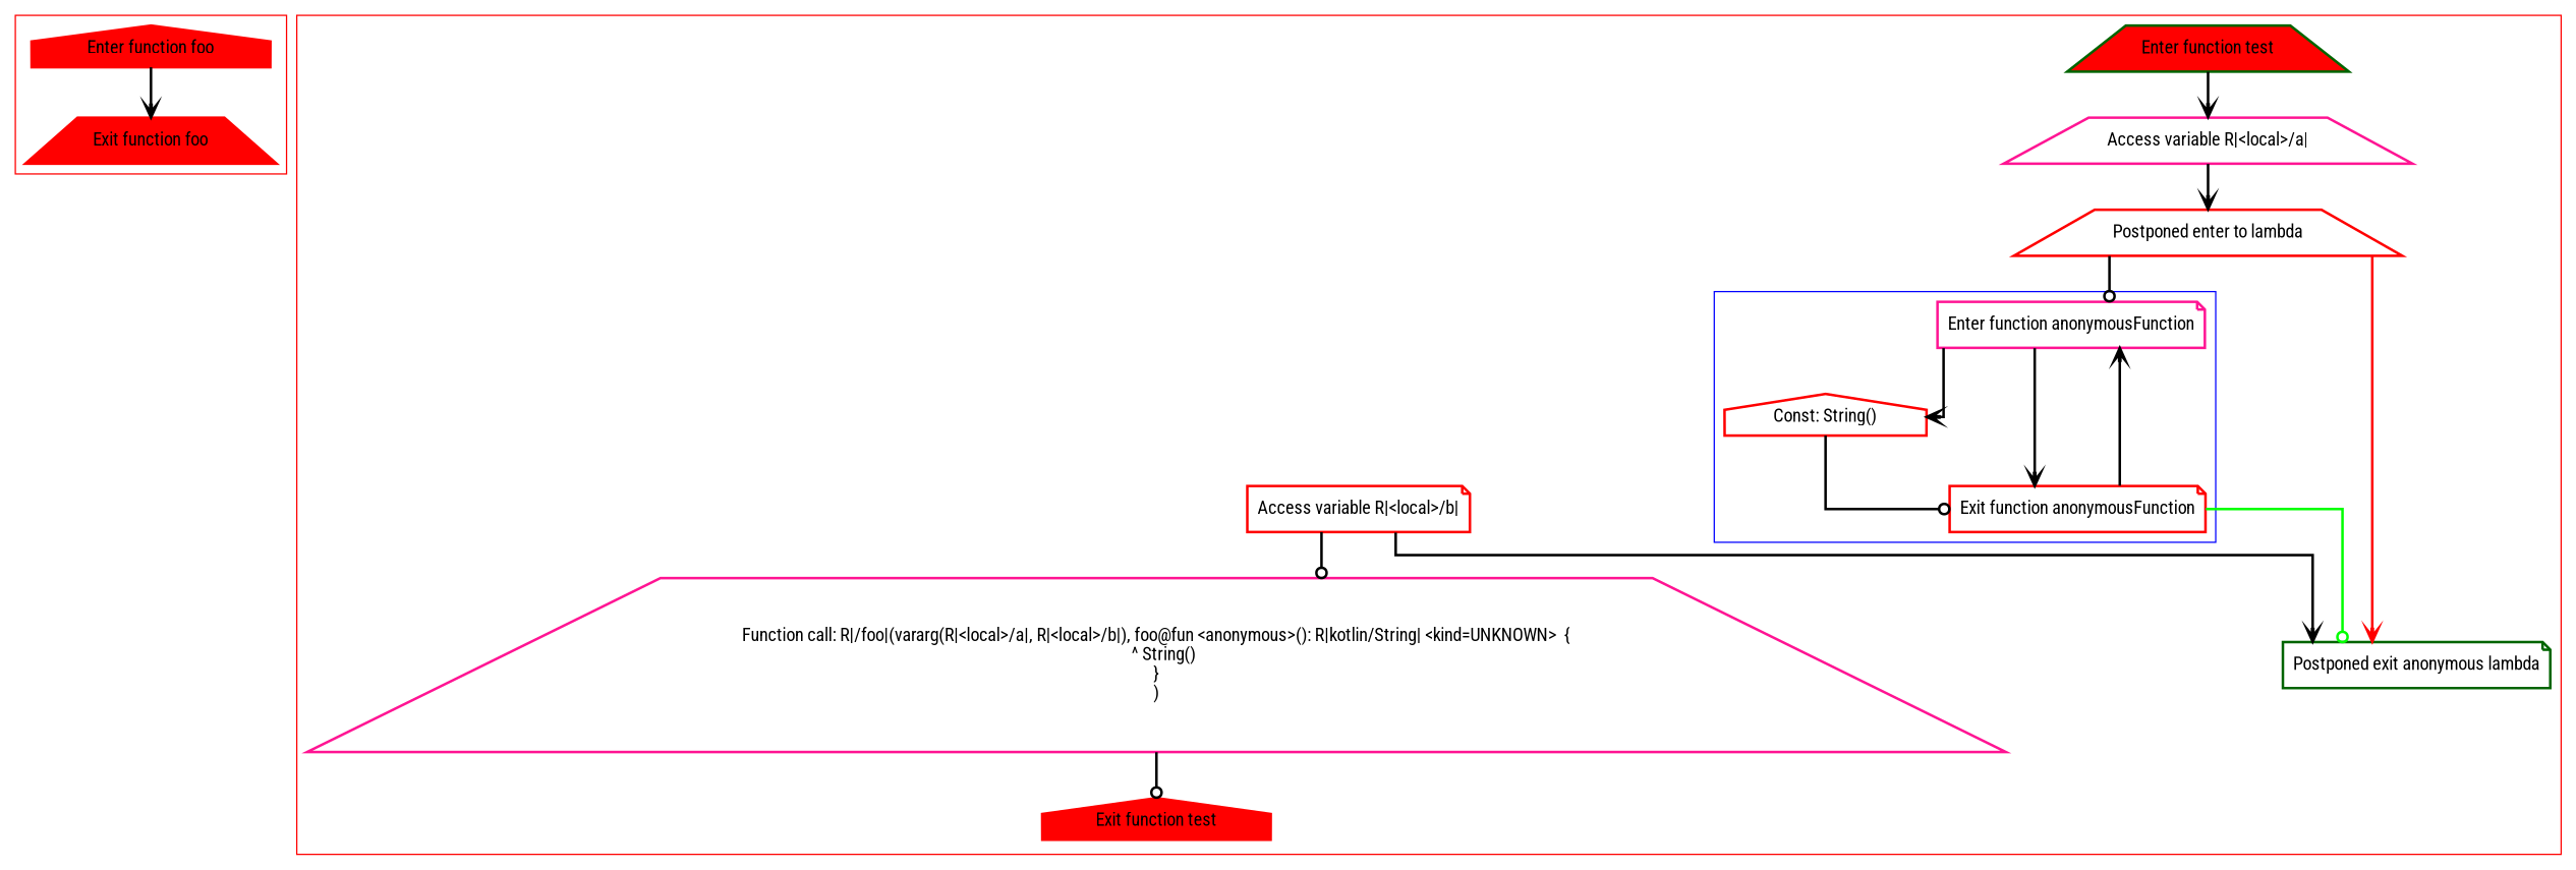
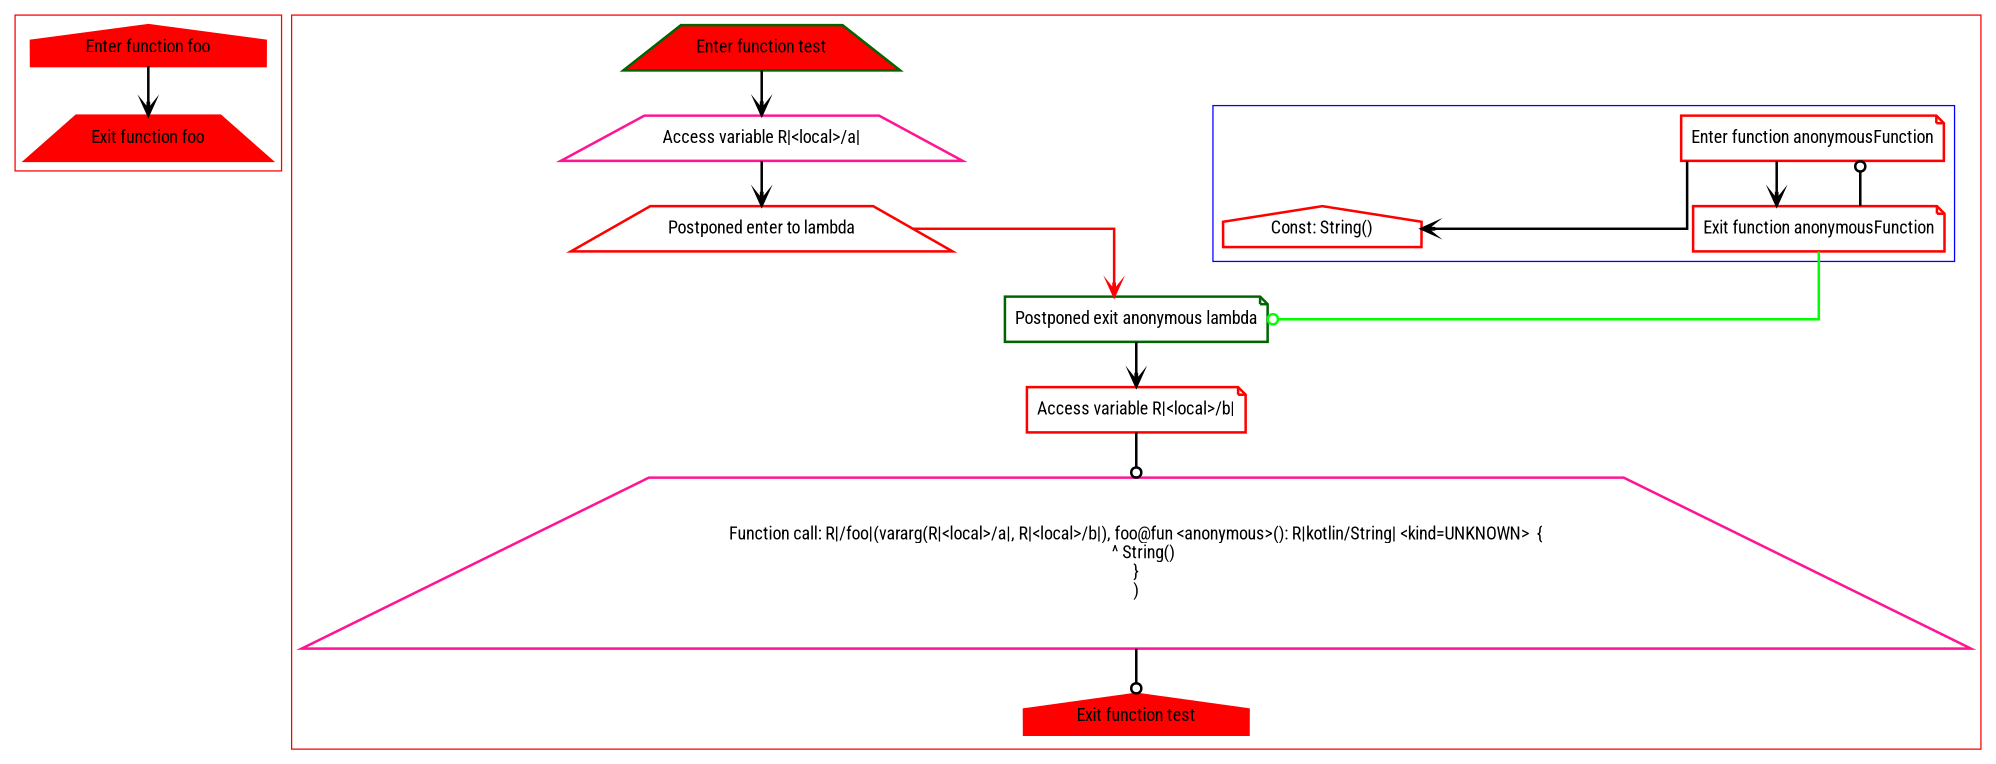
  digraph {
    fontname="Roboto Condensed"
    nodesep=3
    splines=ortho
    node [color=red fontname="Roboto Condensed" penwidth=2 shape=trapezium]
    edge [arrowhead=vee fontname="Roboto Condensed" penwidth=2]
    n1 [fillcolor=red label="Enter function foo" shape=house style=filled]
    n2 [fillcolor=red label="Exit function foo" style=filled]
-   n3 [color=deeppink label="Enter function anonymousFunction" shape=note]
+   n3 [label="Enter function anonymousFunction" shape=note]
    n4 [label="Const: String()" shape=house]
    n5 [label="Exit function anonymousFunction" shape=note]
    n6 [color=darkgreen fillcolor=red label="Enter function test" style=filled]
    n7 [color=deeppink label="Access variable R|<local>/a|"]
    n8 [label="Postponed enter to lambda"]
    n9 [color=darkgreen label="Postponed exit anonymous lambda" shape=note]
    n10 [label="Access variable R|<local>/b|" shape=note]
    n11 [color=deeppink label="Function call: R|/foo|(vararg(R|<local>/a|, R|<local>/b|), foo@fun <anonymous>(): R|kotlin/String| <kind=UNKNOWN>  {\n    ^ String()\n}\n)"]
    n12 [fillcolor=red label="Exit function test" shape=house style=filled]
    subgraph cluster_1 {
      color=red
      n1
      n2
    }
    subgraph cluster_2 {
      color=red
      n6
      n7
      n8
      n9
      n10
      n11
      n12
      subgraph cluster_3 {
        color=blue
        n3
        n4
        n5
      }
    }
    n1 -> n2
    n3 -> n4
    n3 -> n5
-   n4 -> n5 [arrowhead=odot]
-   n5 -> n3
+   n5 -> n3 [arrowhead=odot]
    n5 -> n9 [arrowhead=odot color=green]
    n6 -> n7
    n7 -> n8
-   n8 -> n3 [arrowhead=odot]
    n8 -> n9 [color=red]
-   n10 -> n9
+   n9 -> n10
    n10 -> n11 [arrowhead=odot]
    n11 -> n12 [arrowhead=odot]
  }
